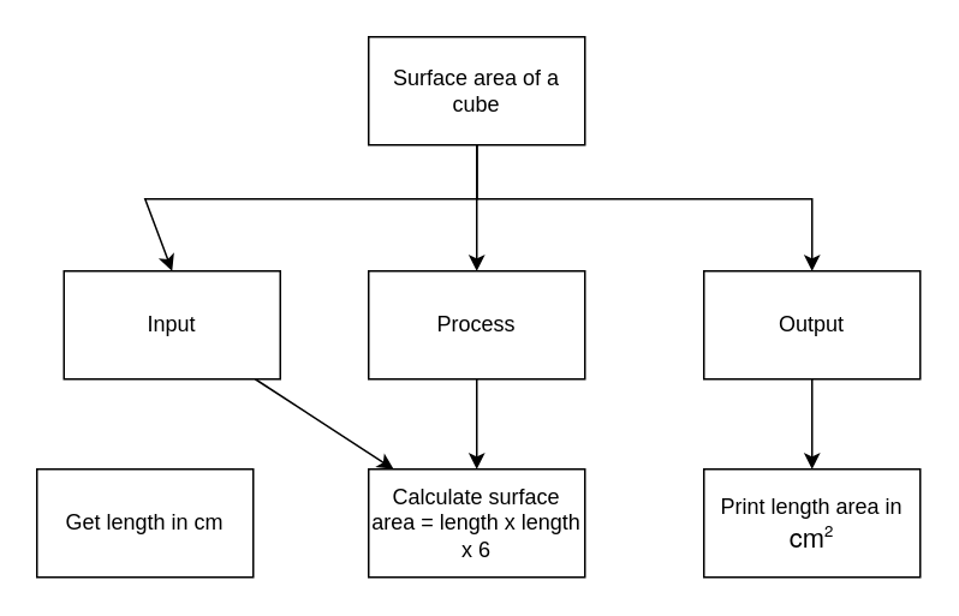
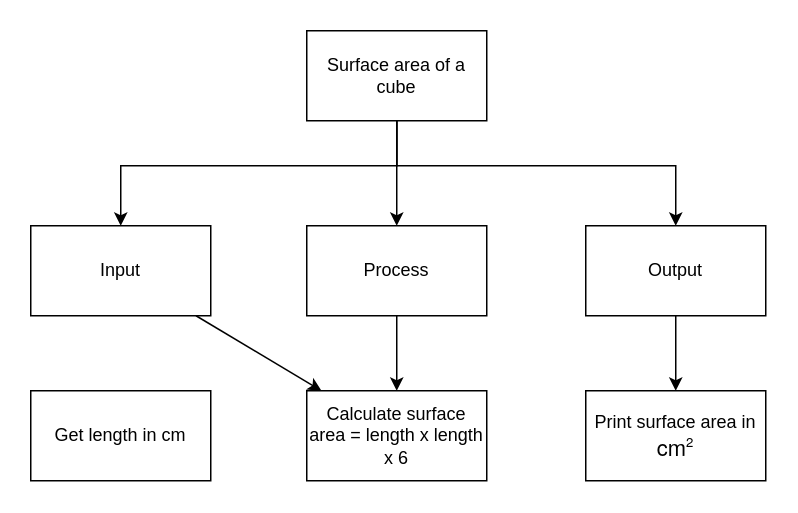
  <mxCell id="0" />
  <mxCell id="1" parent="0" />
  <mxCell id="2" style="edgeStyle=none;html=1;entryX=0.5;entryY=0;entryDx=0;entryDy=0;rounded=0;" parent="1" source="5" target="7" edge="1"><mxGeometry relative="1" as="geometry"><Array as="points"><mxPoint x="264" y="110" /><mxPoint x="80" y="110" /></Array></mxGeometry></mxCell>
  <mxCell id="3" style="edgeStyle=none;rounded=0;html=1;entryX=0.5;entryY=0;entryDx=0;entryDy=0;" parent="1" source="5" target="11" edge="1"><mxGeometry relative="1" as="geometry" /></mxCell>
  <mxCell id="4" style="edgeStyle=none;rounded=0;html=1;entryX=0.5;entryY=0;entryDx=0;entryDy=0;" parent="1" source="5" target="9" edge="1"><mxGeometry relative="1" as="geometry"><Array as="points"><mxPoint x="264" y="110" /><mxPoint x="450" y="110" /></Array></mxGeometry></mxCell>
  <mxCell id="5" value="Surface area of a cube" style="rounded=0;whiteSpace=wrap;html=1;" parent="1" vertex="1"><mxGeometry x="204" y="20" width="120" height="60" as="geometry" /></mxCell>
  <mxCell id="6" style="edgeStyle=none;rounded=0;html=1;" parent="1" source="7" target="13" edge="1"><mxGeometry relative="1" as="geometry" /></mxCell>
- <mxCell id="7" value="Input" style="rounded=0;whiteSpace=wrap;html=1;" parent="1" vertex="1"><mxGeometry x="35" y="150" width="120" height="60" as="geometry" /></mxCell>
+ <mxCell id="7" value="Input" style="rounded=0;whiteSpace=wrap;html=1;" parent="1" vertex="1"><mxGeometry x="20" y="150" width="120" height="60" as="geometry" /></mxCell>
  <mxCell id="8" style="edgeStyle=none;rounded=0;html=1;entryX=0.5;entryY=0;entryDx=0;entryDy=0;" parent="1" source="9" target="14" edge="1"><mxGeometry relative="1" as="geometry" /></mxCell>
  <mxCell id="9" value="Output" style="rounded=0;whiteSpace=wrap;html=1;" parent="1" vertex="1"><mxGeometry x="390" y="150" width="120" height="60" as="geometry" /></mxCell>
  <mxCell id="10" style="edgeStyle=none;rounded=0;html=1;" parent="1" source="11" target="13" edge="1"><mxGeometry relative="1" as="geometry" /></mxCell>
  <mxCell id="11" value="Process" style="rounded=0;whiteSpace=wrap;html=1;" parent="1" vertex="1"><mxGeometry x="204" y="150" width="120" height="60" as="geometry" /></mxCell>
  <mxCell id="12" value="Get length in cm" style="rounded=0;whiteSpace=wrap;html=1;" parent="1" vertex="1"><mxGeometry x="20" y="260" width="120" height="60" as="geometry" /></mxCell>
  <mxCell id="13" value="Calculate surface area = length x length x 6" style="rounded=0;whiteSpace=wrap;html=1;" parent="1" vertex="1"><mxGeometry x="204" y="260" width="120" height="60" as="geometry" /></mxCell>
- <mxCell id="14" value="Print length area in &lt;span id=&quot;docs-internal-guid-6c8c073e-7fff-9899-2ad8-b0d64ef578c5&quot;&gt;&lt;span style=&quot;font-size: 11pt ; font-family: &amp;#34;helvetica neue&amp;#34; , sans-serif ; background-color: transparent ; vertical-align: baseline&quot;&gt;cm&lt;/span&gt;&lt;span style=&quot;font-size: 11pt ; font-family: &amp;#34;helvetica neue&amp;#34; , sans-serif ; background-color: transparent ; vertical-align: baseline&quot;&gt;&lt;span style=&quot;font-size: 0.6em ; vertical-align: super&quot;&gt;2&lt;/span&gt;&lt;/span&gt;&lt;/span&gt;" style="rounded=0;whiteSpace=wrap;html=1;" parent="1" vertex="1"><mxGeometry x="390" y="260" width="120" height="60" as="geometry" /></mxCell>
+ <mxCell id="14" value="Print surface area in &lt;span id=&quot;docs-internal-guid-6c8c073e-7fff-9899-2ad8-b0d64ef578c5&quot;&gt;&lt;span style=&quot;font-size: 11pt ; font-family: &amp;#34;helvetica neue&amp;#34; , sans-serif ; background-color: transparent ; vertical-align: baseline&quot;&gt;cm&lt;/span&gt;&lt;span style=&quot;font-size: 11pt ; font-family: &amp;#34;helvetica neue&amp;#34; , sans-serif ; background-color: transparent ; vertical-align: baseline&quot;&gt;&lt;span style=&quot;font-size: 0.6em ; vertical-align: super&quot;&gt;2&lt;/span&gt;&lt;/span&gt;&lt;/span&gt;" style="rounded=0;whiteSpace=wrap;html=1;" parent="1" vertex="1"><mxGeometry x="390" y="260" width="120" height="60" as="geometry" /></mxCell>
